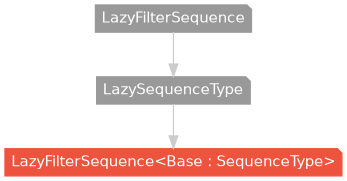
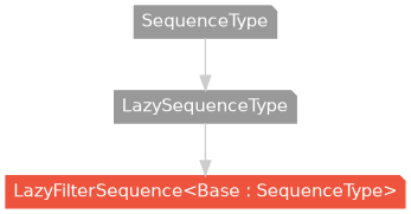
  strict digraph {
    node [color="#999999" fillcolor="#999999" fontcolor=white fontname=Helvetica fontsize=12 margin="0.07,0.05" shape=note style="filled,rounded"]
    edge [color="#cccccc"]
    "LazyFilterSequence<Base : SequenceType>" [color="#ee543d" fillcolor="#ee543d" height=0.3 style=filled]
    LazySequenceType [height=0.3]
-   SequenceType [height=0.3 label=LazyFilterSequence]
+   SequenceType [height=0.3]
    subgraph sub_1 {
      rank=max
      "LazyFilterSequence<Base : SequenceType>"
    }
    LazySequenceType -> "LazyFilterSequence<Base : SequenceType>"
    SequenceType -> LazySequenceType
  }
